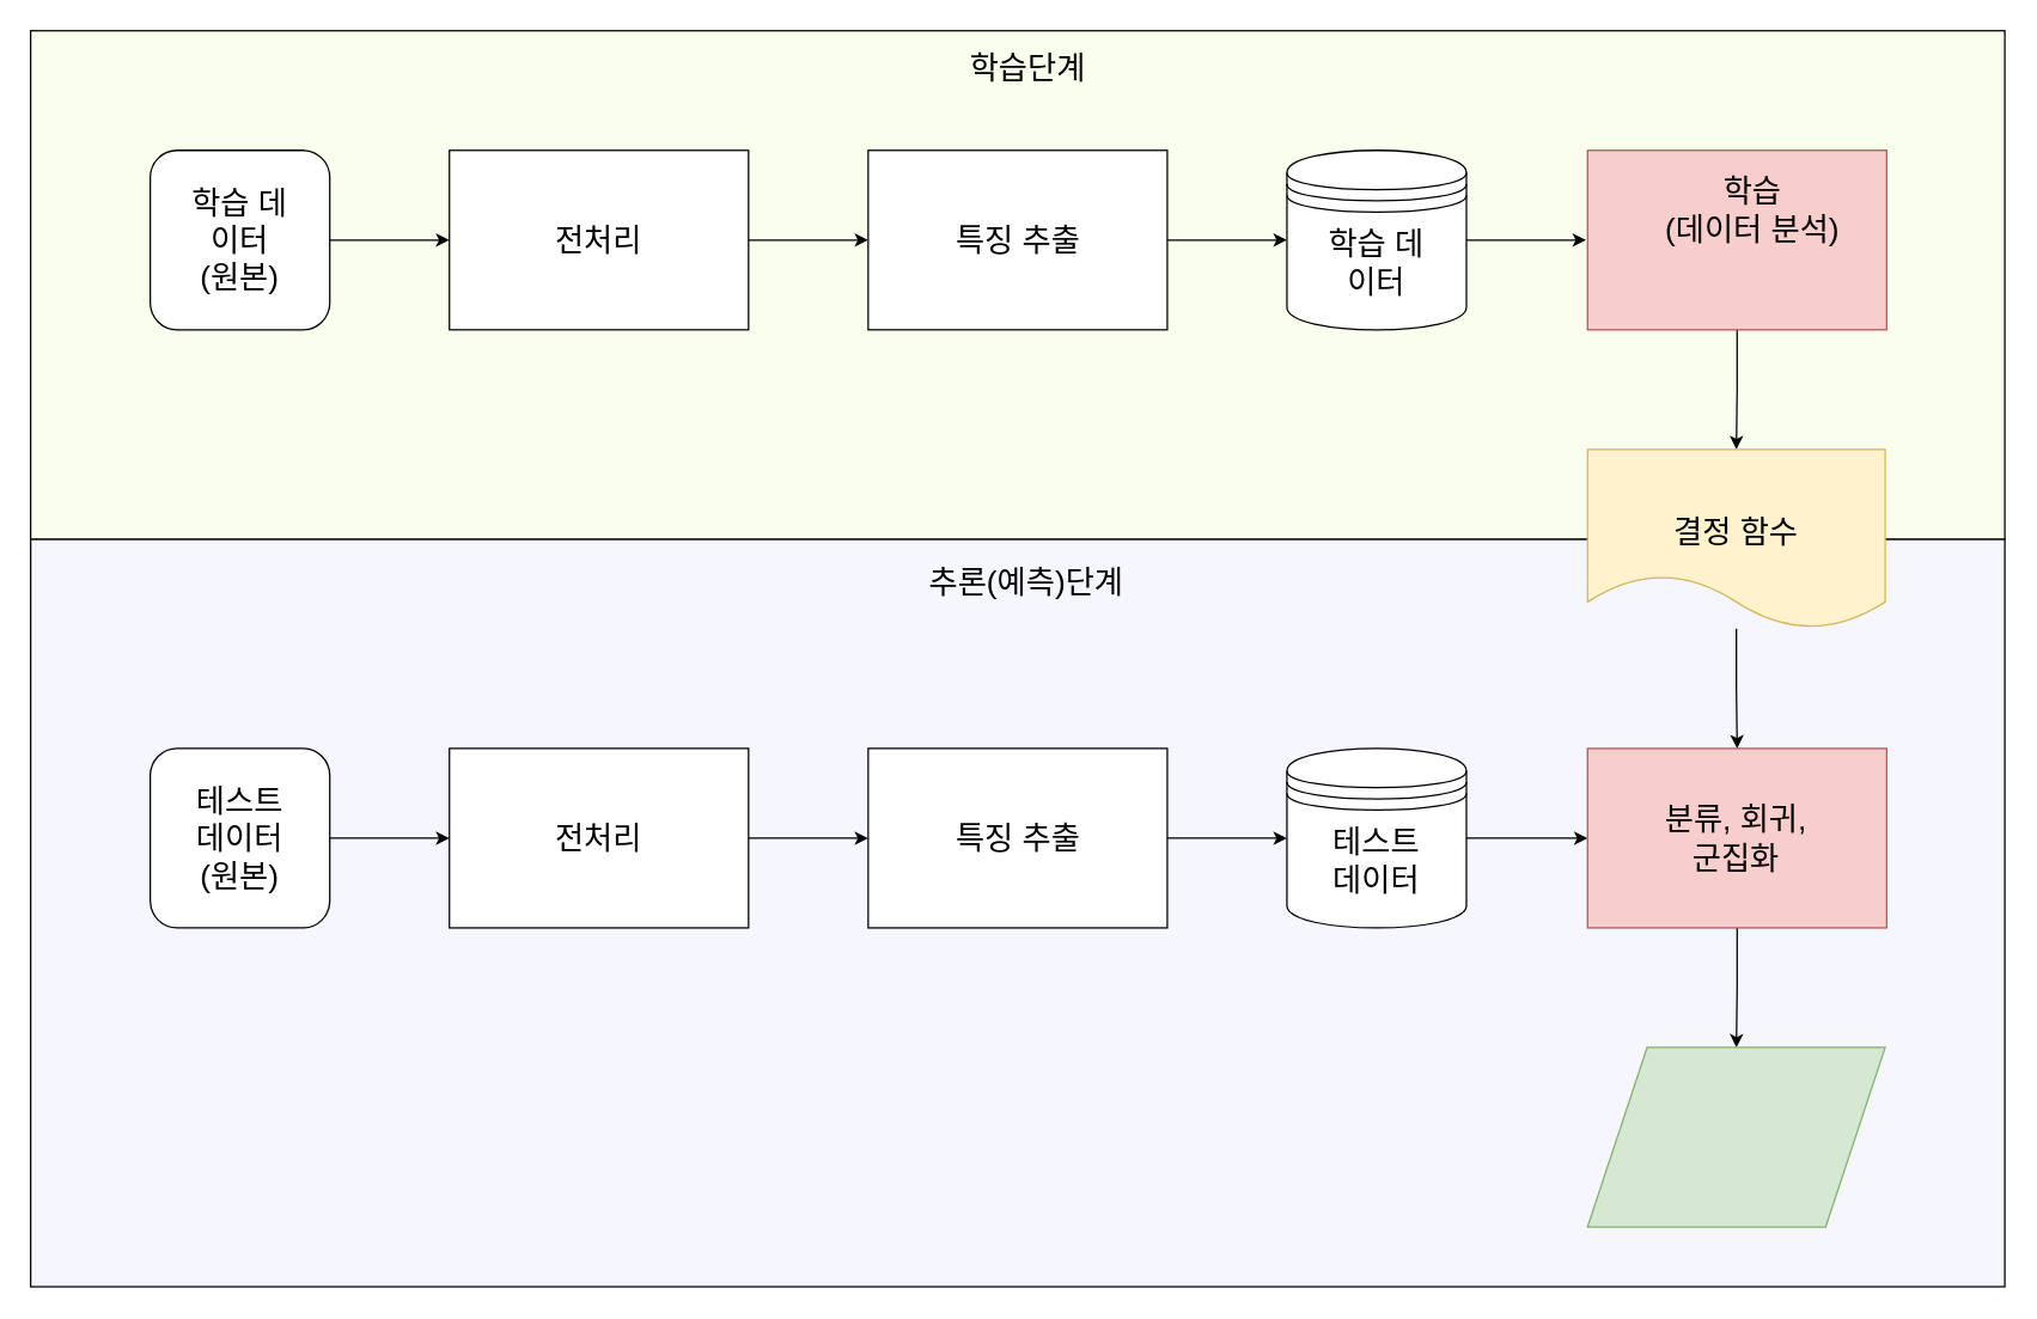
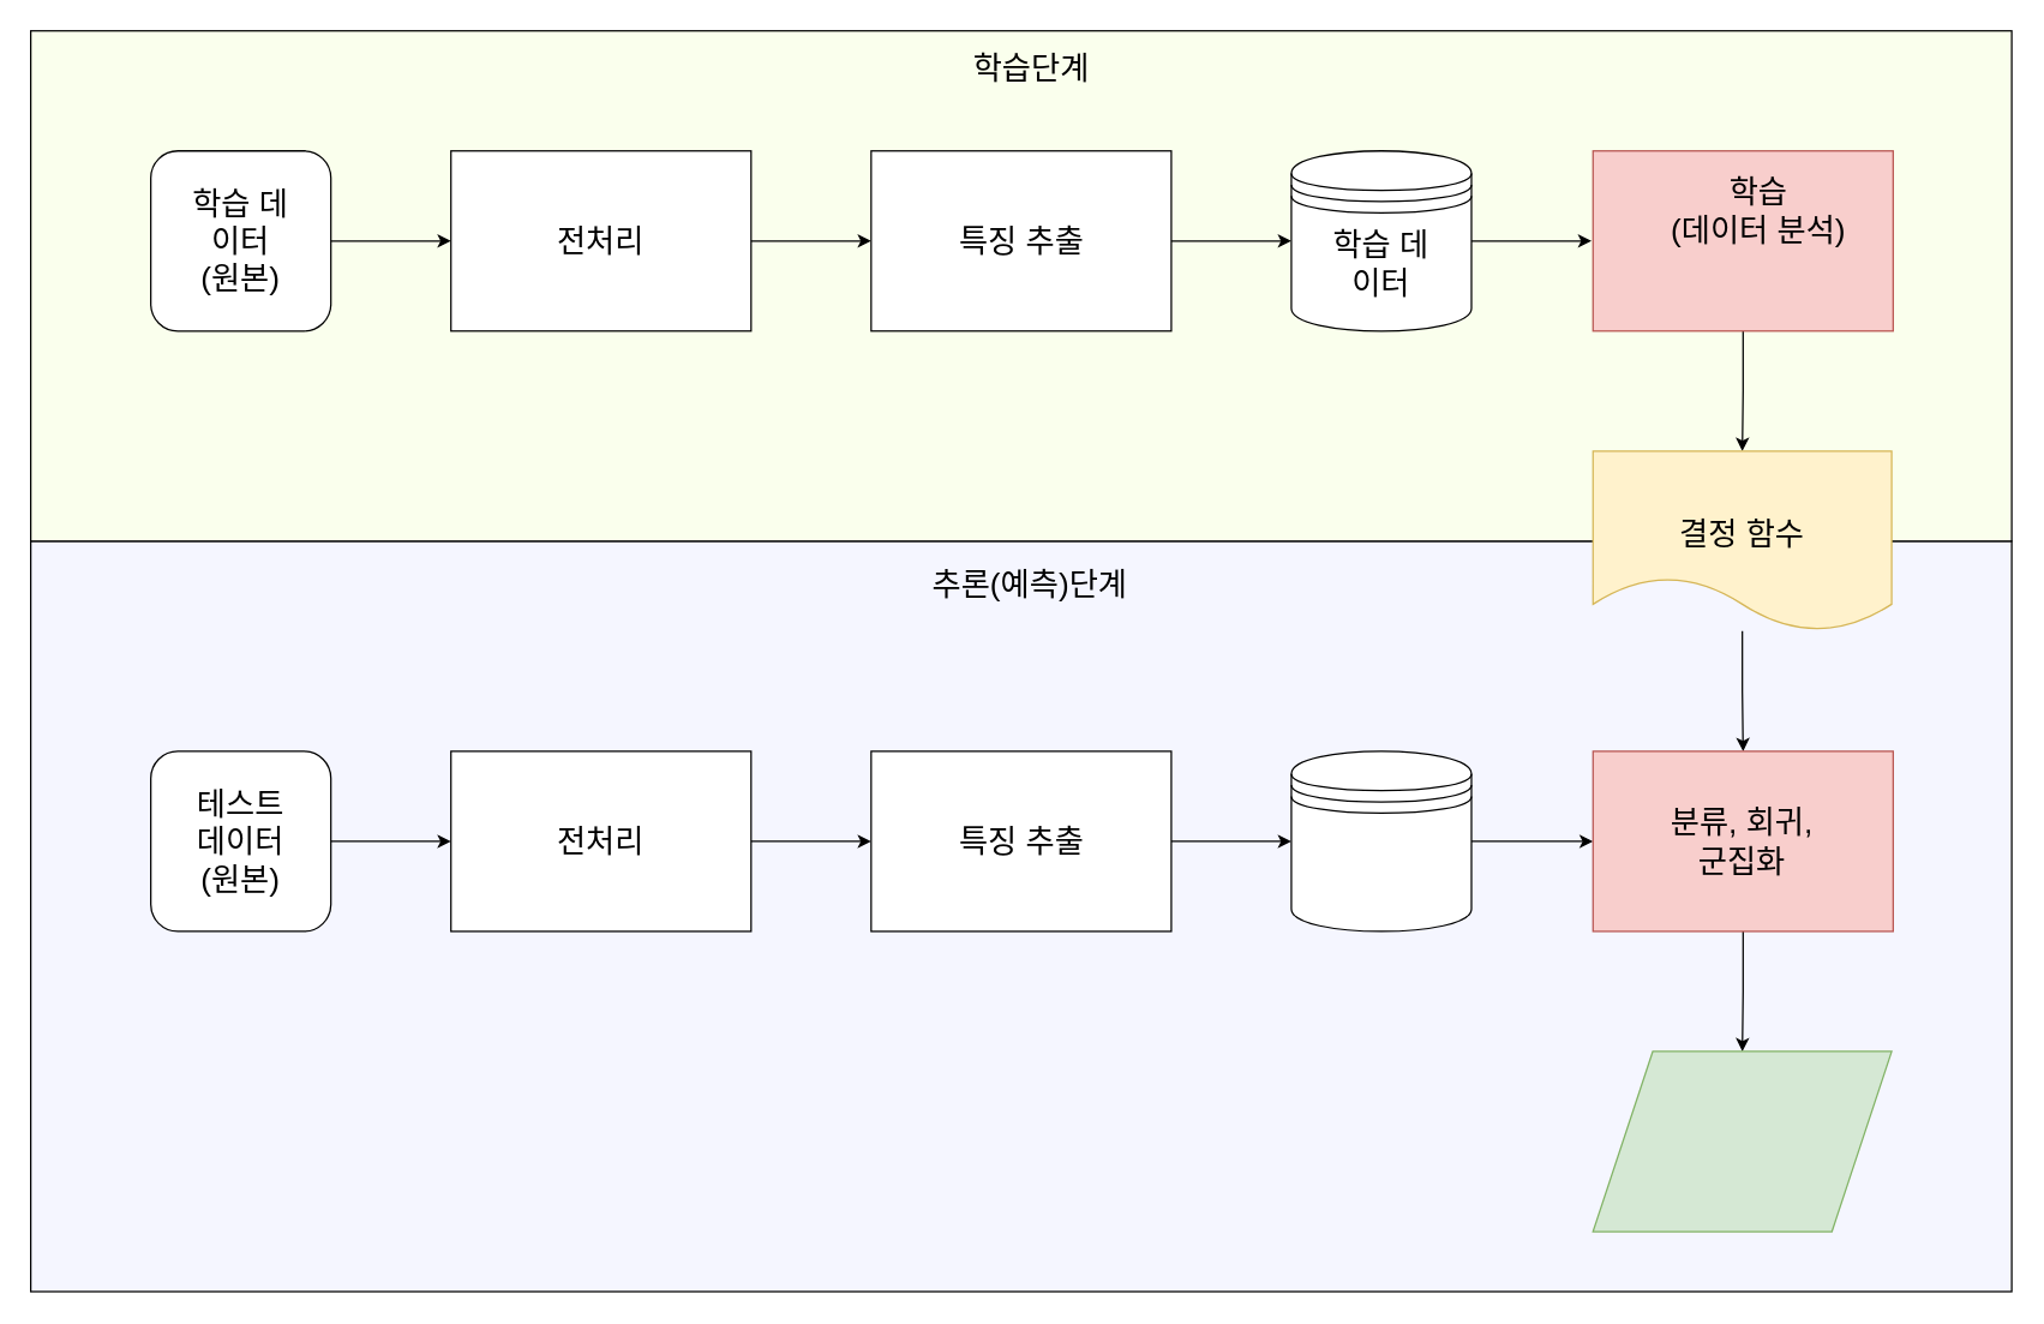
  <mxCell id="0" />
  <mxCell id="1" parent="0" />
  <mxCell id="2" value="" style="rounded=0;whiteSpace=wrap;html=1;fillColor=#f5f6ff;" vertex="1" parent="1"><mxGeometry y="360" width="1320" height="500" as="geometry" x="20" /></mxCell>
  <mxCell id="3" value="" style="rounded=0;whiteSpace=wrap;html=1;fillColor=#FAFFED;" vertex="1" parent="1"><mxGeometry y="20" width="1320" height="340" as="geometry" x="20" /></mxCell>
  <mxCell id="4" style="edgeStyle=orthogonalEdgeStyle;rounded=0;orthogonalLoop=1;jettySize=auto;html=1;exitX=1;exitY=0.5;exitDx=0;exitDy=0;entryX=0;entryY=0.5;entryDx=0;entryDy=0;" edge="1" parent="1" source="5" target="9"><mxGeometry relative="1" as="geometry" /></mxCell>
  <mxCell id="5" value="" style="rounded=0;whiteSpace=wrap;html=1;" vertex="1" parent="1"><mxGeometry x="300" y="100" width="200" height="120" as="geometry" /></mxCell>
  <mxCell id="6" style="edgeStyle=orthogonalEdgeStyle;rounded=0;orthogonalLoop=1;jettySize=auto;html=1;exitX=1;exitY=0.5;exitDx=0;exitDy=0;entryX=0;entryY=0.5;entryDx=0;entryDy=0;" edge="1" parent="1" source="7" target="5"><mxGeometry relative="1" as="geometry" /></mxCell>
  <mxCell id="7" value="" style="rounded=1;whiteSpace=wrap;html=1;" vertex="1" parent="1"><mxGeometry x="100" y="100" width="120" height="120" as="geometry" /></mxCell>
  <mxCell id="8" style="edgeStyle=orthogonalEdgeStyle;rounded=0;orthogonalLoop=1;jettySize=auto;html=1;exitX=1;exitY=0.5;exitDx=0;exitDy=0;entryX=0;entryY=0.5;entryDx=0;entryDy=0;" edge="1" parent="1" source="9" target="11"><mxGeometry relative="1" as="geometry" /></mxCell>
  <mxCell id="9" value="" style="rounded=0;whiteSpace=wrap;html=1;" vertex="1" parent="1"><mxGeometry x="580" y="100" width="200" height="120" as="geometry" /></mxCell>
  <mxCell id="10" style="edgeStyle=orthogonalEdgeStyle;rounded=0;orthogonalLoop=1;jettySize=auto;html=1;exitX=1;exitY=0.5;exitDx=0;exitDy=0;" edge="1" parent="1" source="11"><mxGeometry relative="1" as="geometry"><mxPoint x="1060" y="160" as="targetPoint" /></mxGeometry></mxCell>
  <mxCell id="11" value="" style="shape=datastore;whiteSpace=wrap;html=1;" vertex="1" parent="1"><mxGeometry x="860" y="100" width="120" height="120" as="geometry" /></mxCell>
  <mxCell id="12" style="edgeStyle=orthogonalEdgeStyle;rounded=0;orthogonalLoop=1;jettySize=auto;html=1;exitX=0.5;exitY=1;exitDx=0;exitDy=0;entryX=0.5;entryY=0;entryDx=0;entryDy=0;" edge="1" parent="1" source="13" target="15"><mxGeometry relative="1" as="geometry" /></mxCell>
  <mxCell id="13" value="" style="rounded=0;whiteSpace=wrap;html=1;fillColor=#f8cecc;strokeColor=#b85450;" vertex="1" parent="1"><mxGeometry x="1061" y="100" width="200" height="120" as="geometry" /></mxCell>
  <mxCell id="14" style="edgeStyle=orthogonalEdgeStyle;rounded=0;orthogonalLoop=1;jettySize=auto;html=1;entryX=0.5;entryY=0;entryDx=0;entryDy=0;" edge="1" parent="1" source="15" target="35"><mxGeometry relative="1" as="geometry" /></mxCell>
  <mxCell id="15" value="" style="shape=document;whiteSpace=wrap;html=1;boundedLbl=1;dashed=0;flipH=1;fillColor=#fff2cc;strokeColor=#d6b656;" vertex="1" parent="1"><mxGeometry x="1061" y="300" width="199" height="120" as="geometry" /></mxCell>
  <mxCell id="16" value="&lt;font style=&quot;font-size: 21px;&quot;&gt;학습 데이터&lt;/font&gt;&lt;div&gt;&lt;font style=&quot;font-size: 21px;&quot;&gt;(원본)&lt;/font&gt;&lt;/div&gt;" style="text;strokeColor=none;align=center;fillColor=none;html=1;verticalAlign=middle;whiteSpace=wrap;rounded=0;" vertex="1" parent="1"><mxGeometry x="125" y="122.5" width="70" height="75" as="geometry" /></mxCell>
  <mxCell id="17" value="&lt;font style=&quot;font-size: 21px;&quot;&gt;전처리&lt;/font&gt;" style="text;strokeColor=none;align=center;fillColor=none;html=1;verticalAlign=middle;whiteSpace=wrap;rounded=0;" vertex="1" parent="1"><mxGeometry x="365" y="145" width="70" height="30" as="geometry" /></mxCell>
  <mxCell id="18" value="&lt;font style=&quot;font-size: 21px;&quot;&gt;특징 추출&lt;/font&gt;" style="text;strokeColor=none;align=center;fillColor=none;html=1;verticalAlign=middle;whiteSpace=wrap;rounded=0;" vertex="1" parent="1"><mxGeometry x="632.5" y="145" width="95" height="30" as="geometry" /></mxCell>
  <mxCell id="19" value="&lt;font style=&quot;font-size: 21px;&quot;&gt;학습 데이터&lt;/font&gt;" style="text;strokeColor=none;align=center;fillColor=none;html=1;verticalAlign=middle;whiteSpace=wrap;rounded=0;" vertex="1" parent="1"><mxGeometry x="886.25" y="160" width="67.5" height="30" as="geometry" /></mxCell>
  <mxCell id="20" value="&lt;font style=&quot;font-size: 21px;&quot;&gt;학습&lt;/font&gt;&lt;div&gt;&lt;font style=&quot;font-size: 21px;&quot;&gt;(데이터 분석)&lt;/font&gt;&lt;/div&gt;" style="text;strokeColor=none;align=center;fillColor=none;html=1;verticalAlign=middle;whiteSpace=wrap;rounded=0;" vertex="1" parent="1"><mxGeometry x="1094.63" y="125" width="152.75" height="30" as="geometry" /></mxCell>
  <mxCell id="21" value="&lt;span style=&quot;font-size: 21px;&quot;&gt;결정 함수&lt;/span&gt;" style="text;strokeColor=none;align=center;fillColor=none;html=1;verticalAlign=middle;whiteSpace=wrap;rounded=0;" vertex="1" parent="1"><mxGeometry x="1084.12" y="340" width="152.75" height="30" as="geometry" /></mxCell>
  <mxCell id="22" style="edgeStyle=orthogonalEdgeStyle;rounded=0;orthogonalLoop=1;jettySize=auto;html=1;exitX=1;exitY=0.5;exitDx=0;exitDy=0;entryX=0;entryY=0.5;entryDx=0;entryDy=0;" edge="1" parent="1" source="23" target="27"><mxGeometry relative="1" as="geometry" /></mxCell>
  <mxCell id="23" value="" style="rounded=0;whiteSpace=wrap;html=1;" vertex="1" parent="1"><mxGeometry x="300" y="500" width="200" height="120" as="geometry" /></mxCell>
  <mxCell id="24" style="edgeStyle=orthogonalEdgeStyle;rounded=0;orthogonalLoop=1;jettySize=auto;html=1;exitX=1;exitY=0.5;exitDx=0;exitDy=0;entryX=0;entryY=0.5;entryDx=0;entryDy=0;" edge="1" parent="1" source="25" target="23"><mxGeometry relative="1" as="geometry" /></mxCell>
  <mxCell id="25" value="" style="rounded=1;whiteSpace=wrap;html=1;" vertex="1" parent="1"><mxGeometry x="100" y="500" width="120" height="120" as="geometry" /></mxCell>
  <mxCell id="26" style="edgeStyle=orthogonalEdgeStyle;rounded=0;orthogonalLoop=1;jettySize=auto;html=1;exitX=1;exitY=0.5;exitDx=0;exitDy=0;entryX=0;entryY=0.5;entryDx=0;entryDy=0;" edge="1" parent="1" source="27" target="29"><mxGeometry relative="1" as="geometry" /></mxCell>
  <mxCell id="27" value="" style="rounded=0;whiteSpace=wrap;html=1;" vertex="1" parent="1"><mxGeometry x="580" y="500" width="200" height="120" as="geometry" /></mxCell>
  <mxCell id="28" style="edgeStyle=orthogonalEdgeStyle;rounded=0;orthogonalLoop=1;jettySize=auto;html=1;exitX=1;exitY=0.5;exitDx=0;exitDy=0;entryX=0;entryY=0.5;entryDx=0;entryDy=0;" edge="1" parent="1" source="29" target="35"><mxGeometry relative="1" as="geometry" /></mxCell>
  <mxCell id="29" value="" style="shape=datastore;whiteSpace=wrap;html=1;" vertex="1" parent="1"><mxGeometry x="860" y="500" width="120" height="120" as="geometry" /></mxCell>
  <mxCell id="30" value="&lt;font style=&quot;font-size: 21px;&quot;&gt;테스트 데이터&lt;/font&gt;&lt;div&gt;&lt;font style=&quot;font-size: 21px;&quot;&gt;(원본)&lt;/font&gt;&lt;/div&gt;" style="text;strokeColor=none;align=center;fillColor=none;html=1;verticalAlign=middle;whiteSpace=wrap;rounded=0;" vertex="1" parent="1"><mxGeometry x="125" y="522.5" width="70" height="75" as="geometry" /></mxCell>
  <mxCell id="31" value="&lt;font style=&quot;font-size: 21px;&quot;&gt;전처리&lt;/font&gt;" style="text;strokeColor=none;align=center;fillColor=none;html=1;verticalAlign=middle;whiteSpace=wrap;rounded=0;" vertex="1" parent="1"><mxGeometry x="365" y="545" width="70" height="30" as="geometry" /></mxCell>
  <mxCell id="32" value="&lt;font style=&quot;font-size: 21px;&quot;&gt;특징 추출&lt;/font&gt;" style="text;strokeColor=none;align=center;fillColor=none;html=1;verticalAlign=middle;whiteSpace=wrap;rounded=0;" vertex="1" parent="1"><mxGeometry x="632.5" y="545" width="95" height="30" as="geometry" /></mxCell>
- <mxCell id="33" value="&lt;font style=&quot;font-size: 21px;&quot;&gt;테스트&lt;/font&gt;&lt;div&gt;&lt;font style=&quot;font-size: 21px;&quot;&gt;데이터&lt;/font&gt;&lt;/div&gt;" style="text;strokeColor=none;align=center;fillColor=none;html=1;verticalAlign=middle;whiteSpace=wrap;rounded=0;" vertex="1" parent="1"><mxGeometry x="886.25" y="560" width="67.5" height="30" as="geometry" /></mxCell>
  <mxCell id="34" style="edgeStyle=orthogonalEdgeStyle;rounded=0;orthogonalLoop=1;jettySize=auto;html=1;exitX=0.5;exitY=1;exitDx=0;exitDy=0;entryX=0.5;entryY=0;entryDx=0;entryDy=0;" edge="1" parent="1" source="35" target="37"><mxGeometry relative="1" as="geometry" /></mxCell>
  <mxCell id="35" value="" style="rounded=0;whiteSpace=wrap;html=1;fillColor=#f8cecc;strokeColor=#b85450;" vertex="1" parent="1"><mxGeometry x="1061.01" y="500" width="200" height="120" as="geometry" /></mxCell>
  <mxCell id="36" value="&lt;span style=&quot;font-size: 21px;&quot;&gt;분류, 회귀,&lt;/span&gt;&lt;div&gt;&lt;span style=&quot;font-size: 21px;&quot;&gt;군집화&lt;/span&gt;&lt;/div&gt;" style="text;strokeColor=none;align=center;fillColor=none;html=1;verticalAlign=middle;whiteSpace=wrap;rounded=0;" vertex="1" parent="1"><mxGeometry x="1084.12" y="545" width="152.75" height="30" as="geometry" /></mxCell>
  <mxCell id="37" value="" style="shape=parallelogram;perimeter=parallelogramPerimeter;whiteSpace=wrap;html=1;dashed=0;fillColor=#d5e8d4;strokeColor=#82b366;" vertex="1" parent="1"><mxGeometry x="1061" y="700" width="199" height="120" as="geometry" /></mxCell>
  <mxCell id="38" style="edgeStyle=orthogonalEdgeStyle;rounded=0;orthogonalLoop=1;jettySize=auto;html=1;exitX=0.5;exitY=1;exitDx=0;exitDy=0;" edge="1" parent="1" source="3" target="3"><mxGeometry relative="1" as="geometry" /></mxCell>
  <mxCell id="39" value="&lt;font style=&quot;font-size: 21px;&quot;&gt;학습단계&lt;/font&gt;" style="text;strokeColor=none;align=center;fillColor=none;html=1;verticalAlign=middle;whiteSpace=wrap;rounded=0;" vertex="1" parent="1"><mxGeometry x="632.5" y="30" width="107.5" height="30" as="geometry" /></mxCell>
  <mxCell id="40" value="&lt;font style=&quot;font-size: 21px;&quot;&gt;추론(예측)단계&lt;/font&gt;" style="text;strokeColor=none;align=center;fillColor=none;html=1;verticalAlign=middle;whiteSpace=wrap;rounded=0;" vertex="1" parent="1"><mxGeometry x="606.25" y="374" width="160" height="30" as="geometry" /></mxCell>
